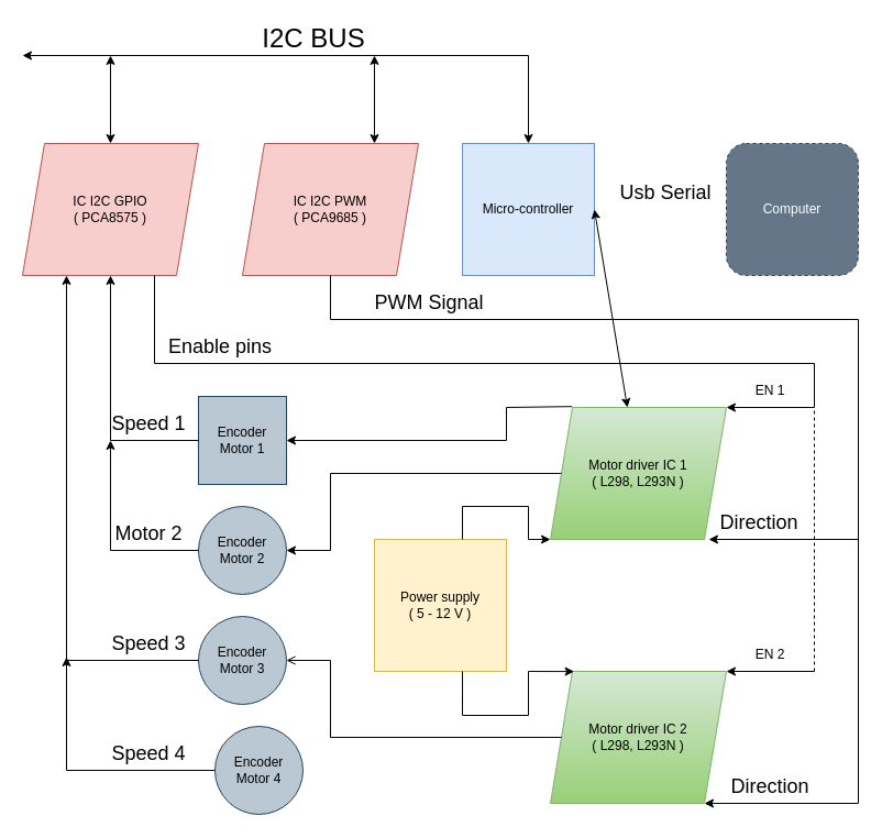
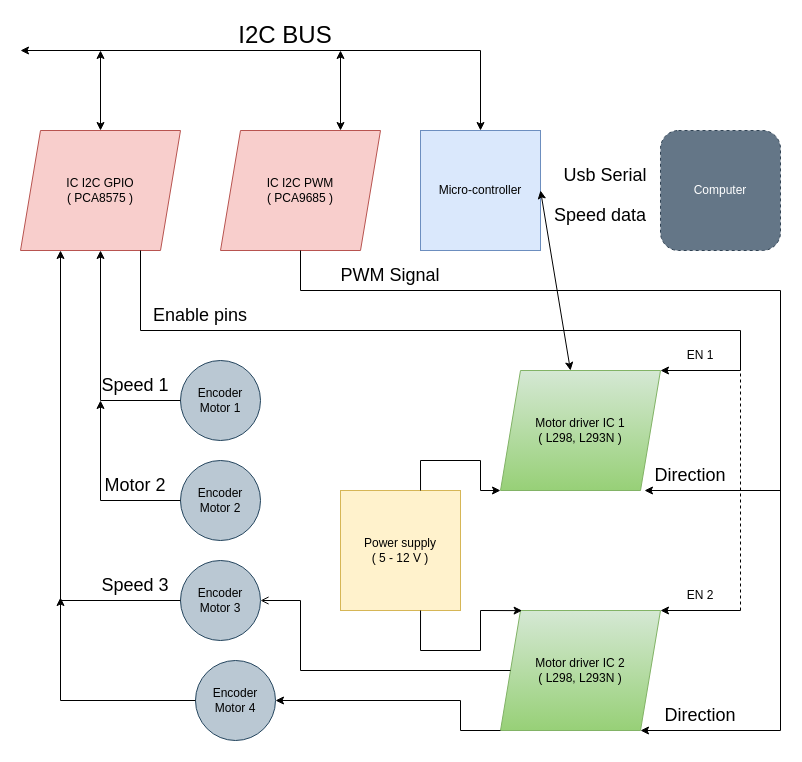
  <mxCell id="0" />
  <mxCell id="1" parent="0" />
  <mxCell id="2" value="Micro-controller" style="whiteSpace=wrap;html=1;aspect=fixed;fillColor=#dae8fc;strokeColor=#6c8ebf;" vertex="1" parent="1"><mxGeometry x="420" y="130" width="120" height="120" as="geometry" /></mxCell>
  <mxCell id="3" value="IC I2C GPIO&lt;div&gt;( PCA8575&amp;nbsp;&lt;span style=&quot;background-color: initial;&quot;&gt;)&lt;/span&gt;&lt;/div&gt;" style="shape=parallelogram;perimeter=parallelogramPerimeter;whiteSpace=wrap;html=1;fixedSize=1;fillColor=#f8cecc;strokeColor=#b85450;" vertex="1" parent="1"><mxGeometry x="20" y="130" width="160" height="120" as="geometry" /></mxCell>
  <mxCell id="4" value="IC I2C PWM&lt;div&gt;( PCA9685&amp;nbsp;&lt;span style=&quot;background-color: initial;&quot;&gt;)&lt;/span&gt;&lt;/div&gt;" style="shape=parallelogram;perimeter=parallelogramPerimeter;whiteSpace=wrap;html=1;fixedSize=1;fillColor=#f8cecc;strokeColor=#b85450;" vertex="1" parent="1"><mxGeometry x="220" y="130" width="160" height="120" as="geometry" /></mxCell>
  <mxCell id="5" value="Motor driver IC 1&lt;div&gt;( L298, L293N )&lt;/div&gt;" style="shape=parallelogram;perimeter=parallelogramPerimeter;whiteSpace=wrap;html=1;fixedSize=1;fillColor=#d5e8d4;strokeColor=#82b366;gradientColor=#97d077;" vertex="1" parent="1"><mxGeometry x="500" y="370" width="160" height="120" as="geometry" /></mxCell>
  <mxCell id="6" value="Motor driver IC 2&lt;div&gt;( L298, L293N )&lt;/div&gt;" style="shape=parallelogram;perimeter=parallelogramPerimeter;whiteSpace=wrap;html=1;fixedSize=1;fillColor=#d5e8d4;strokeColor=#82b366;gradientColor=#97d077;" vertex="1" parent="1"><mxGeometry x="500" y="610" width="160" height="120" as="geometry" /></mxCell>
  <mxCell id="7" value="Power supply&lt;div&gt;( 5 - 12 V )&lt;/div&gt;" style="whiteSpace=wrap;html=1;aspect=fixed;fillColor=#fff2cc;strokeColor=#d6b656;" vertex="1" parent="1"><mxGeometry x="340" y="490" width="120" height="120" as="geometry" /></mxCell>
  <mxCell id="8" value="" style="endArrow=classic;html=1;rounded=0;entryX=0;entryY=1;entryDx=0;entryDy=0;exitX=0.667;exitY=0;exitDx=0;exitDy=0;exitPerimeter=0;" edge="1" parent="1" source="7" target="5"><mxGeometry width="50" height="50" relative="1" as="geometry"><mxPoint x="420" y="480" as="sourcePoint" /><mxPoint x="480" y="460" as="targetPoint" /><Array as="points"><mxPoint x="420" y="460" /><mxPoint x="480" y="460" /><mxPoint x="480" y="490" /></Array></mxGeometry></mxCell>
  <mxCell id="9" value="" style="endArrow=classic;html=1;rounded=0;exitX=0.667;exitY=1;exitDx=0;exitDy=0;exitPerimeter=0;entryX=0.135;entryY=0.001;entryDx=0;entryDy=0;entryPerimeter=0;" edge="1" parent="1" source="7" target="6"><mxGeometry width="50" height="50" relative="1" as="geometry"><mxPoint x="480" y="560" as="sourcePoint" /><mxPoint x="530" y="510" as="targetPoint" /><Array as="points"><mxPoint x="420" y="650" /><mxPoint x="480" y="650" /><mxPoint x="480" y="610" /></Array></mxGeometry></mxCell>
- <mxCell id="10" value="&lt;div&gt;Encoder&lt;/div&gt;Motor 1" style="whiteSpace=wrap;html=1;aspect=fixed;fillColor=#bac8d3;strokeColor=#23445d;rounded=0;" vertex="1" parent="1"><mxGeometry x="180" y="360" width="80" height="80" as="geometry" /></mxCell>
+ <mxCell id="10" value="&lt;div&gt;Encoder&lt;/div&gt;Motor 1" style="ellipse;whiteSpace=wrap;html=1;aspect=fixed;fillColor=#bac8d3;strokeColor=#23445d;" vertex="1" parent="1"><mxGeometry x="180" y="360" width="80" height="80" as="geometry" /></mxCell>
  <mxCell id="11" value="&lt;div&gt;Encoder&lt;/div&gt;Motor 2" style="ellipse;whiteSpace=wrap;html=1;aspect=fixed;fillColor=#bac8d3;strokeColor=#23445d;" vertex="1" parent="1"><mxGeometry x="180" y="460" width="80" height="80" as="geometry" /></mxCell>
  <mxCell id="12" value="&lt;div&gt;Encoder&lt;/div&gt;Motor 3" style="ellipse;whiteSpace=wrap;html=1;aspect=fixed;fillColor=#bac8d3;strokeColor=#23445d;" vertex="1" parent="1"><mxGeometry x="180" y="560" width="80" height="80" as="geometry" /></mxCell>
  <mxCell id="13" value="&lt;div&gt;Encoder&lt;/div&gt;Motor 4" style="ellipse;whiteSpace=wrap;html=1;aspect=fixed;fillColor=#bac8d3;strokeColor=#23445d;" vertex="1" parent="1"><mxGeometry x="195" y="660" width="80" height="80" as="geometry" /></mxCell>
  <mxCell id="14" value="" style="endArrow=classic;html=1;rounded=0;exitX=0.75;exitY=1;exitDx=0;exitDy=0;entryX=1;entryY=0;entryDx=0;entryDy=0;" edge="1" parent="1" source="3" target="5"><mxGeometry width="50" height="50" relative="1" as="geometry"><mxPoint x="400" y="330" as="sourcePoint" /><mxPoint x="450" y="280" as="targetPoint" /><Array as="points"><mxPoint x="140" y="330" /><mxPoint x="740" y="330" /><mxPoint x="740" y="370" /></Array></mxGeometry></mxCell>
  <mxCell id="15" value="" style="endArrow=classic;html=1;rounded=0;exitX=0.5;exitY=1;exitDx=0;exitDy=0;" edge="1" parent="1" source="4"><mxGeometry width="50" height="50" relative="1" as="geometry"><mxPoint x="510" y="370" as="sourcePoint" /><mxPoint x="640" y="730" as="targetPoint" /><Array as="points"><mxPoint x="300" y="290" /><mxPoint x="780" y="290" /><mxPoint x="780" y="730" /></Array></mxGeometry></mxCell>
  <mxCell id="16" value="" style="endArrow=classic;html=1;rounded=0;entryX=0.9;entryY=1;entryDx=0;entryDy=0;entryPerimeter=0;" edge="1" parent="1" target="5"><mxGeometry width="50" height="50" relative="1" as="geometry"><mxPoint x="780" y="490" as="sourcePoint" /><mxPoint x="690" y="460" as="targetPoint" /></mxGeometry></mxCell>
  <mxCell id="17" value="" style="endArrow=classic;startArrow=classic;html=1;rounded=0;exitX=0.5;exitY=0;exitDx=0;exitDy=0;" edge="1" parent="1" source="2"><mxGeometry width="50" height="50" relative="1" as="geometry"><mxPoint x="555" y="100" as="sourcePoint" /><mxPoint x="20" y="50" as="targetPoint" /><Array as="points"><mxPoint x="480" y="50" /></Array></mxGeometry></mxCell>
  <mxCell id="18" value="" style="endArrow=classic;startArrow=classic;html=1;rounded=0;exitX=0.5;exitY=0;exitDx=0;exitDy=0;" edge="1" parent="1" source="3"><mxGeometry width="50" height="50" relative="1" as="geometry"><mxPoint x="100" y="110" as="sourcePoint" /><mxPoint x="100" y="50" as="targetPoint" /></mxGeometry></mxCell>
  <mxCell id="19" value="" style="endArrow=classic;startArrow=classic;html=1;rounded=0;exitX=0.5;exitY=0;exitDx=0;exitDy=0;" edge="1" parent="1"><mxGeometry width="50" height="50" relative="1" as="geometry"><mxPoint x="340" y="130" as="sourcePoint" /><mxPoint x="340" y="50" as="targetPoint" /></mxGeometry></mxCell>
  <mxCell id="20" value="" style="endArrow=classic;startArrow=classic;html=1;rounded=0;exitX=1;exitY=0.5;exitDx=0;exitDy=0;" edge="1" parent="1" source="2" target="5"><mxGeometry width="50" height="50" relative="1" as="geometry"><mxPoint x="500" y="430" as="sourcePoint" /><mxPoint x="740" y="210" as="targetPoint" /></mxGeometry></mxCell>
- <mxCell id="21" value="" style="endArrow=classic;html=1;rounded=0;exitX=0;exitY=0.5;exitDx=0;exitDy=0;entryX=1;entryY=0.5;entryDx=0;entryDy=0;" edge="1" parent="1" source="5" target="11"><mxGeometry width="50" height="50" relative="1" as="geometry"><mxPoint x="290" y="520" as="sourcePoint" /><mxPoint x="340" y="470" as="targetPoint" /><Array as="points"><mxPoint x="300" y="430" /><mxPoint x="300" y="500" /></Array></mxGeometry></mxCell>
- <mxCell id="22" value="" style="endArrow=classic;html=1;rounded=0;entryX=1;entryY=0.5;entryDx=0;entryDy=0;exitX=0.123;exitY=-0.007;exitDx=0;exitDy=0;exitPerimeter=0;" edge="1" parent="1" source="5" target="10"><mxGeometry width="50" height="50" relative="1" as="geometry"><mxPoint x="370" y="510" as="sourcePoint" /><mxPoint x="420" y="460" as="targetPoint" /><Array as="points"><mxPoint x="460" y="370" /><mxPoint x="460" y="400" /></Array></mxGeometry></mxCell>
  <mxCell id="23" value="" style="endArrow=open;html=1;rounded=0;exitX=0;exitY=0.5;exitDx=0;exitDy=0;entryX=1;entryY=0.5;entryDx=0;entryDy=0;" edge="1" parent="1" source="6" target="12"><mxGeometry width="50" height="50" relative="1" as="geometry"><mxPoint x="430" y="630" as="sourcePoint" /><mxPoint x="480" y="580" as="targetPoint" /><Array as="points"><mxPoint x="300" y="670" /><mxPoint x="300" y="600" /></Array></mxGeometry></mxCell>
+ <mxCell id="24" value="" style="endArrow=classic;html=1;rounded=0;exitX=0;exitY=1;exitDx=0;exitDy=0;entryX=1;entryY=0.5;entryDx=0;entryDy=0;" edge="1" parent="1" source="6" target="13"><mxGeometry width="50" height="50" relative="1" as="geometry"><mxPoint x="420" y="610" as="sourcePoint" /><mxPoint x="470" y="560" as="targetPoint" /><Array as="points"><mxPoint x="460" y="730" /><mxPoint x="460" y="700" /></Array></mxGeometry></mxCell>
  <mxCell id="25" value="" style="endArrow=classic;html=1;rounded=0;exitX=0;exitY=0.5;exitDx=0;exitDy=0;entryX=0.5;entryY=1;entryDx=0;entryDy=0;" edge="1" parent="1" source="10" target="3"><mxGeometry width="50" height="50" relative="1" as="geometry"><mxPoint x="360" y="440" as="sourcePoint" /><mxPoint x="410" y="390" as="targetPoint" /><Array as="points"><mxPoint x="100" y="400" /></Array></mxGeometry></mxCell>
  <mxCell id="26" value="" style="endArrow=classic;html=1;rounded=0;exitX=0;exitY=0.5;exitDx=0;exitDy=0;entryX=0.5;entryY=1;entryDx=0;entryDy=0;" edge="1" parent="1" source="11"><mxGeometry width="50" height="50" relative="1" as="geometry"><mxPoint x="180" y="550" as="sourcePoint" /><mxPoint x="100" y="400" as="targetPoint" /><Array as="points"><mxPoint x="100" y="500" /></Array></mxGeometry></mxCell>
  <mxCell id="27" value="" style="endArrow=classic;html=1;rounded=0;exitX=0;exitY=0.5;exitDx=0;exitDy=0;entryX=0.25;entryY=1;entryDx=0;entryDy=0;" edge="1" parent="1" target="3"><mxGeometry width="50" height="50" relative="1" as="geometry"><mxPoint x="180" y="600" as="sourcePoint" /><mxPoint x="100" y="500" as="targetPoint" /><Array as="points"><mxPoint x="60" y="600" /></Array></mxGeometry></mxCell>
  <mxCell id="28" value="" style="endArrow=classic;html=1;rounded=0;exitX=0;exitY=0.5;exitDx=0;exitDy=0;entryX=0.5;entryY=1;entryDx=0;entryDy=0;" edge="1" parent="1" source="13"><mxGeometry width="50" height="50" relative="1" as="geometry"><mxPoint x="140" y="697" as="sourcePoint" /><mxPoint x="60" y="597" as="targetPoint" /><Array as="points"><mxPoint x="60" y="700" /></Array></mxGeometry></mxCell>
  <mxCell id="29" value="&lt;font style=&quot;font-size: 24px;&quot;&gt;I2C BUS&lt;/font&gt;" style="text;html=1;align=center;verticalAlign=middle;whiteSpace=wrap;rounded=0;" vertex="1" parent="1"><mxGeometry x="220" y="20" width="130" height="30" as="geometry" /></mxCell>
  <mxCell id="30" value="&lt;font style=&quot;font-size: 18px;&quot;&gt;Speed 1&lt;/font&gt;" style="text;html=1;align=center;verticalAlign=middle;whiteSpace=wrap;rounded=0;" vertex="1" parent="1"><mxGeometry x="100" y="370" width="70" height="30" as="geometry" /></mxCell>
  <mxCell id="31" value="&lt;font style=&quot;font-size: 18px;&quot;&gt;Motor 2&lt;/font&gt;" style="text;html=1;align=center;verticalAlign=middle;whiteSpace=wrap;rounded=0;" vertex="1" parent="1"><mxGeometry x="100" y="470" width="70" height="30" as="geometry" /></mxCell>
  <mxCell id="32" value="&lt;font style=&quot;font-size: 18px;&quot;&gt;Speed 3&lt;/font&gt;" style="text;html=1;align=center;verticalAlign=middle;whiteSpace=wrap;rounded=0;" vertex="1" parent="1"><mxGeometry x="100" y="570" width="70" height="30" as="geometry" /></mxCell>
- <mxCell id="33" value="&lt;font style=&quot;font-size: 18px;&quot;&gt;Speed 4&lt;/font&gt;" style="text;html=1;align=center;verticalAlign=middle;whiteSpace=wrap;rounded=0;" vertex="1" parent="1"><mxGeometry x="100" y="670" width="70" height="30" as="geometry" /></mxCell>
  <mxCell id="34" value="EN 1" style="text;html=1;align=center;verticalAlign=middle;whiteSpace=wrap;rounded=0;" vertex="1" parent="1"><mxGeometry x="670" y="340" width="60" height="30" as="geometry" /></mxCell>
  <mxCell id="35" value="EN 2" style="text;html=1;align=center;verticalAlign=middle;whiteSpace=wrap;rounded=0;" vertex="1" parent="1"><mxGeometry x="670" y="580" width="60" height="30" as="geometry" /></mxCell>
  <mxCell id="36" value="&lt;font style=&quot;font-size: 18px;&quot;&gt;Enable pins&lt;/font&gt;" style="text;html=1;align=center;verticalAlign=middle;whiteSpace=wrap;rounded=0;" vertex="1" parent="1"><mxGeometry x="150" y="300" width="100" height="30" as="geometry" /></mxCell>
  <mxCell id="37" value="Computer" style="rounded=1;whiteSpace=wrap;html=1;fillColor=#647687;fontColor=#ffffff;strokeColor=#314354;dashed=1;" vertex="1" parent="1"><mxGeometry x="660" y="130" width="120" height="120" as="geometry" /></mxCell>
  <mxCell id="38" value="&lt;font style=&quot;font-size: 18px;&quot;&gt;Usb Serial&lt;/font&gt;" style="text;html=1;align=center;verticalAlign=middle;whiteSpace=wrap;rounded=0;" vertex="1" parent="1"><mxGeometry x="560" y="160" width="90" height="30" as="geometry" /></mxCell>
+ <mxCell id="39" value="&lt;font style=&quot;font-size: 18px;&quot;&gt;Speed data&lt;/font&gt;" style="text;html=1;align=center;verticalAlign=middle;whiteSpace=wrap;rounded=0;" vertex="1" parent="1"><mxGeometry x="550" y="200" width="100" height="30" as="geometry" /></mxCell>
  <mxCell id="40" value="&lt;font style=&quot;font-size: 18px;&quot;&gt;PWM Signal&lt;/font&gt;" style="text;html=1;align=center;verticalAlign=middle;whiteSpace=wrap;rounded=0;" vertex="1" parent="1"><mxGeometry x="320" y="260" width="140" height="30" as="geometry" /></mxCell>
  <mxCell id="41" value="" style="endArrow=classic;html=1;rounded=0;entryX=1;entryY=0;entryDx=0;entryDy=0;" edge="1" parent="1" target="6"><mxGeometry width="50" height="50" relative="1" as="geometry"><mxPoint x="740" y="610" as="sourcePoint" /><mxPoint x="580" y="460" as="targetPoint" /></mxGeometry></mxCell>
  <mxCell id="42" value="" style="endArrow=none;dashed=1;html=1;rounded=0;" edge="1" parent="1"><mxGeometry width="50" height="50" relative="1" as="geometry"><mxPoint x="740" y="610" as="sourcePoint" /><mxPoint x="740" y="370" as="targetPoint" /></mxGeometry></mxCell>
  <mxCell id="43" value="&lt;font style=&quot;font-size: 18px;&quot;&gt;Direction&lt;/font&gt;" style="text;html=1;align=center;verticalAlign=middle;whiteSpace=wrap;rounded=0;" vertex="1" parent="1"><mxGeometry x="640" y="460" width="100" height="30" as="geometry" /></mxCell>
  <mxCell id="44" value="&lt;font style=&quot;font-size: 18px;&quot;&gt;Direction&lt;/font&gt;" style="text;html=1;align=center;verticalAlign=middle;whiteSpace=wrap;rounded=0;" vertex="1" parent="1"><mxGeometry x="650" y="700" width="100" height="30" as="geometry" /></mxCell>
